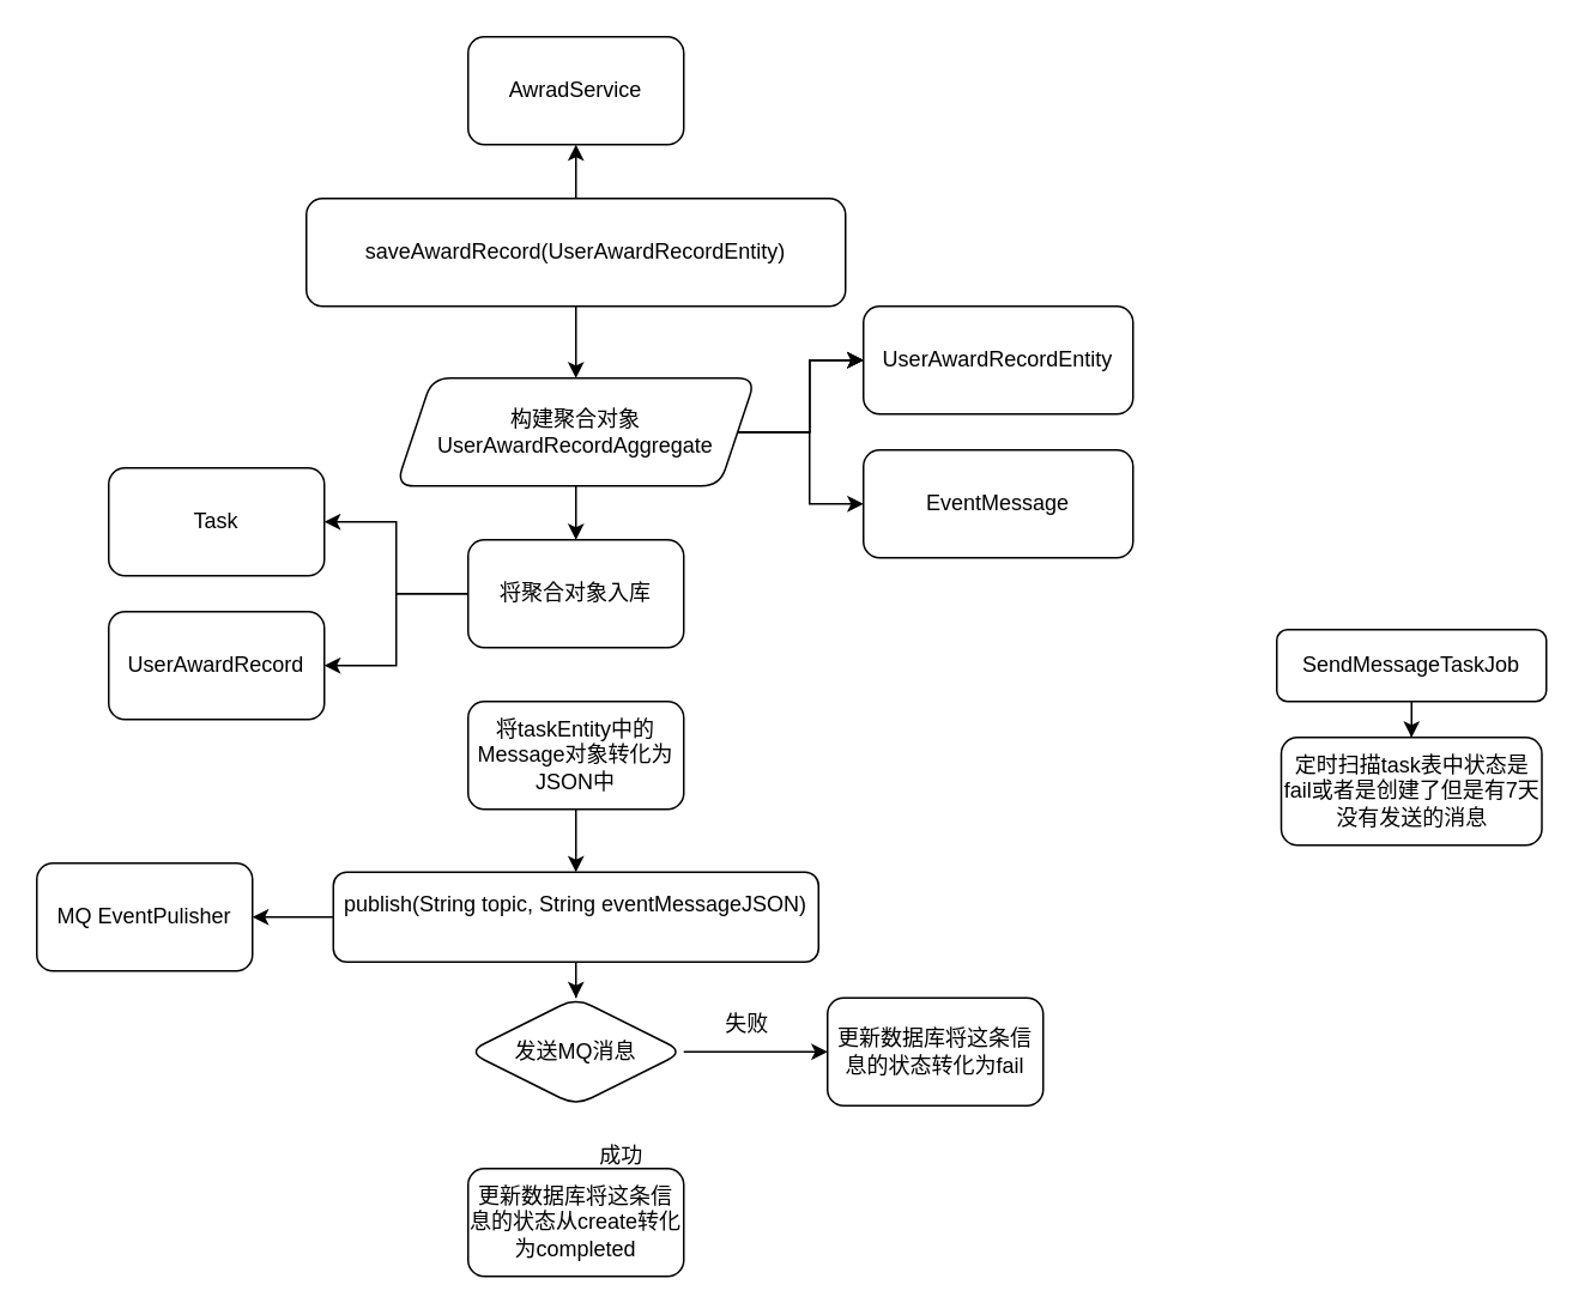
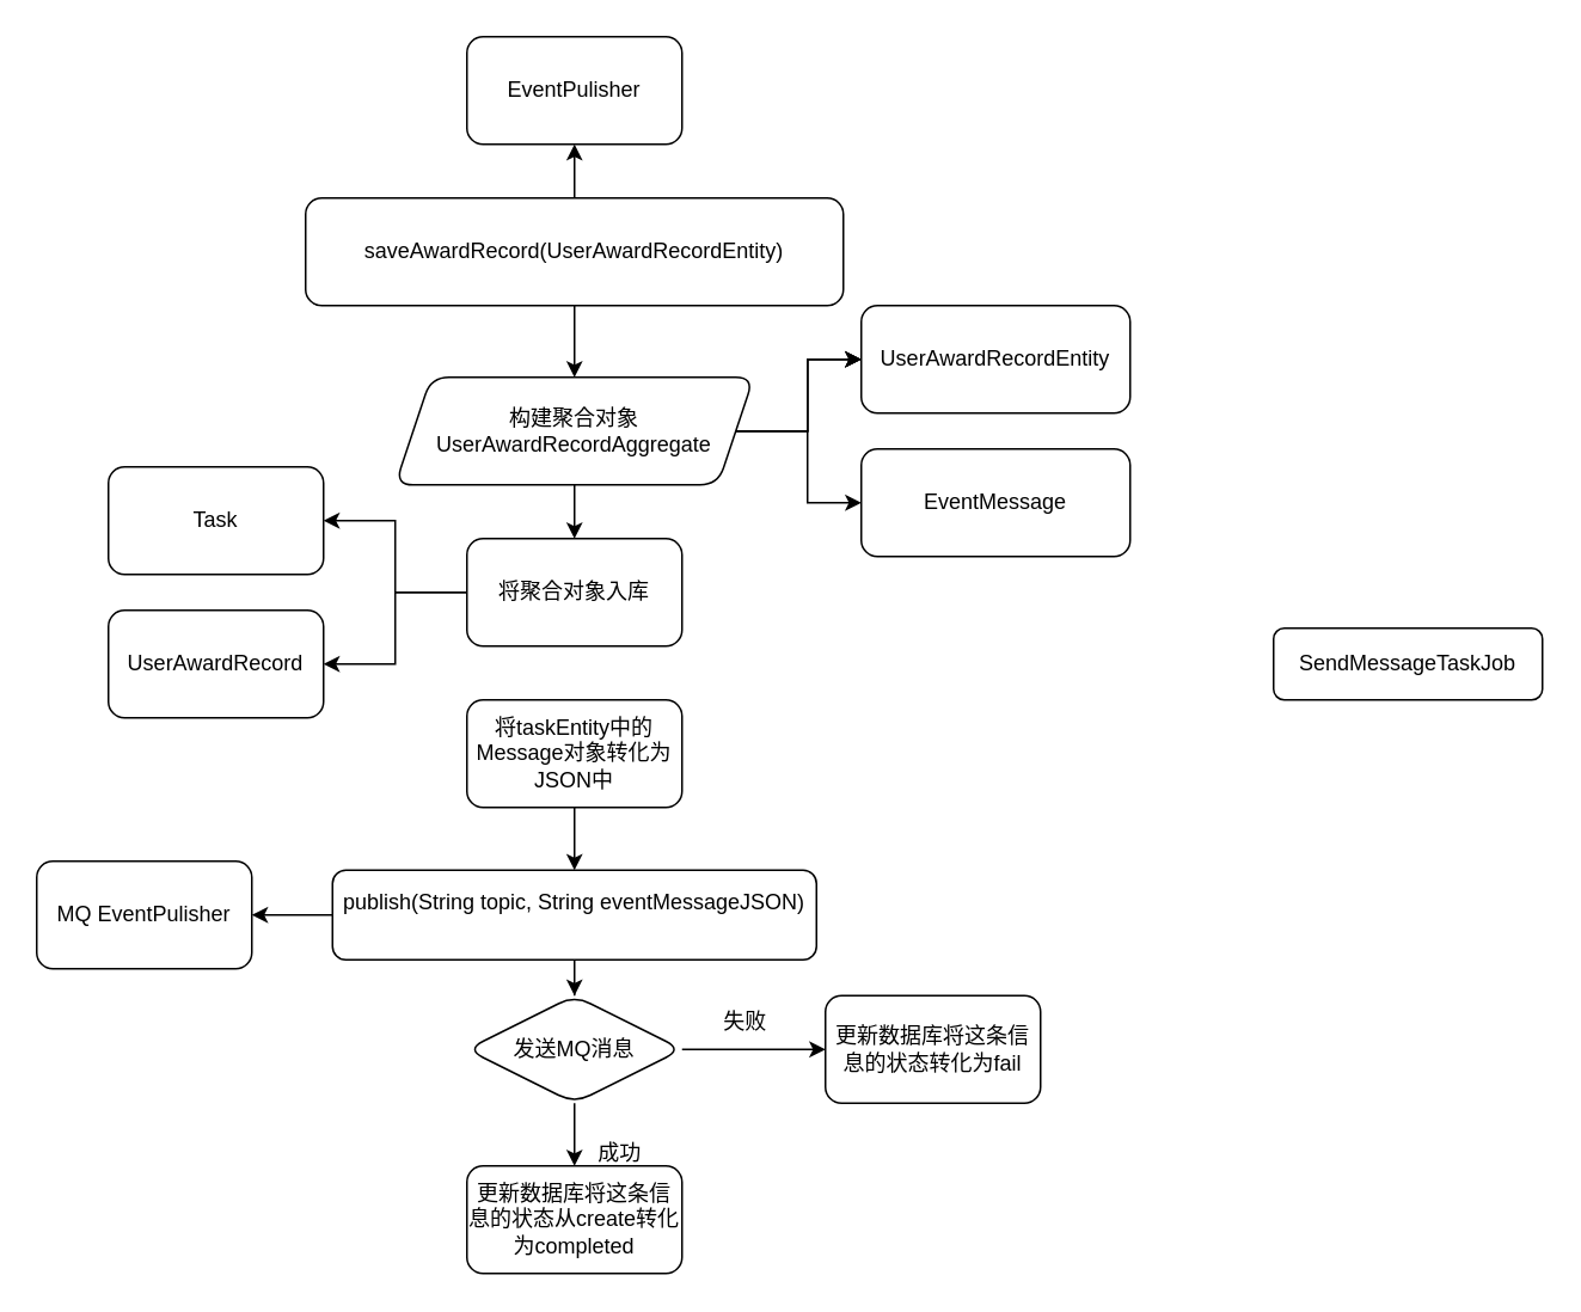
  <mxCell id="0" />
  <mxCell id="1" parent="0" />
  <mxCell id="2" value="MQ EventPulisher" style="rounded=1;whiteSpace=wrap;html=1;" vertex="1" parent="1"><mxGeometry x="20" y="480" width="120" height="60" as="geometry" /></mxCell>
  <mxCell id="3" style="edgeStyle=orthogonalEdgeStyle;rounded=0;orthogonalLoop=1;jettySize=auto;html=1;" edge="1" parent="1" source="5" target="2"><mxGeometry relative="1" as="geometry" /></mxCell>
  <mxCell id="4" style="edgeStyle=orthogonalEdgeStyle;rounded=0;orthogonalLoop=1;jettySize=auto;html=1;entryX=0.5;entryY=0;entryDx=0;entryDy=0;" edge="1" parent="1" source="5" target="25"><mxGeometry relative="1" as="geometry" /></mxCell>
  <mxCell id="5" value="publish(String topic, String eventMessageJSON)&lt;div&gt;&lt;br&gt;&lt;/div&gt;" style="whiteSpace=wrap;html=1;rounded=1;" vertex="1" parent="1"><mxGeometry x="185" y="485" width="270" height="50" as="geometry" /></mxCell>
  <mxCell id="6" value="" style="edgeStyle=orthogonalEdgeStyle;rounded=0;orthogonalLoop=1;jettySize=auto;html=1;" edge="1" parent="1" source="8" target="9"><mxGeometry relative="1" as="geometry" /></mxCell>
  <mxCell id="7" value="" style="edgeStyle=orthogonalEdgeStyle;rounded=0;orthogonalLoop=1;jettySize=auto;html=1;" edge="1" parent="1" source="8" target="15"><mxGeometry relative="1" as="geometry" /></mxCell>
  <mxCell id="8" value="saveAwardRecord(UserAwardRecordEntity)" style="rounded=1;whiteSpace=wrap;html=1;" vertex="1" parent="1"><mxGeometry x="170" y="110" width="300" height="60" as="geometry" /></mxCell>
- <mxCell id="9" value="AwradService" style="whiteSpace=wrap;html=1;rounded=1;" vertex="1" parent="1"><mxGeometry x="260" y="20" width="120" height="60" as="geometry" /></mxCell>
+ <mxCell id="9" value="EventPulisher" style="whiteSpace=wrap;html=1;rounded=1;" vertex="1" parent="1"><mxGeometry x="260" y="20" width="120" height="60" as="geometry" /></mxCell>
  <mxCell id="10" value="" style="edgeStyle=orthogonalEdgeStyle;rounded=0;orthogonalLoop=1;jettySize=auto;html=1;" edge="1" parent="1" source="15" target="18"><mxGeometry relative="1" as="geometry" /></mxCell>
  <mxCell id="11" value="" style="edgeStyle=orthogonalEdgeStyle;rounded=0;orthogonalLoop=1;jettySize=auto;html=1;" edge="1" parent="1" source="15" target="19"><mxGeometry relative="1" as="geometry" /></mxCell>
  <mxCell id="12" value="" style="edgeStyle=orthogonalEdgeStyle;rounded=0;orthogonalLoop=1;jettySize=auto;html=1;" edge="1" parent="1" source="15" target="19"><mxGeometry relative="1" as="geometry" /></mxCell>
  <mxCell id="13" value="" style="edgeStyle=orthogonalEdgeStyle;rounded=0;orthogonalLoop=1;jettySize=auto;html=1;" edge="1" parent="1" source="15" target="19"><mxGeometry relative="1" as="geometry" /></mxCell>
  <mxCell id="14" style="edgeStyle=orthogonalEdgeStyle;rounded=0;orthogonalLoop=1;jettySize=auto;html=1;entryX=0;entryY=0.5;entryDx=0;entryDy=0;" edge="1" parent="1" source="15" target="20"><mxGeometry relative="1" as="geometry" /></mxCell>
  <mxCell id="15" value="构建聚合对象&lt;br&gt;UserAwardRecordAggregate" style="shape=parallelogram;perimeter=parallelogramPerimeter;whiteSpace=wrap;html=1;fixedSize=1;rounded=1;" vertex="1" parent="1"><mxGeometry x="220" y="210" width="200" height="60" as="geometry" /></mxCell>
  <mxCell id="16" style="edgeStyle=orthogonalEdgeStyle;rounded=0;orthogonalLoop=1;jettySize=auto;html=1;entryX=1;entryY=0.5;entryDx=0;entryDy=0;" edge="1" parent="1" source="18" target="26"><mxGeometry relative="1" as="geometry" /></mxCell>
  <mxCell id="17" style="edgeStyle=orthogonalEdgeStyle;rounded=0;orthogonalLoop=1;jettySize=auto;html=1;entryX=1;entryY=0.5;entryDx=0;entryDy=0;" edge="1" parent="1" source="18" target="27"><mxGeometry relative="1" as="geometry" /></mxCell>
  <mxCell id="18" value="将聚合对象入库" style="whiteSpace=wrap;html=1;rounded=1;" vertex="1" parent="1"><mxGeometry x="260" y="300" width="120" height="60" as="geometry" /></mxCell>
  <mxCell id="19" value="UserAwardRecordEntity" style="whiteSpace=wrap;html=1;rounded=1;" vertex="1" parent="1"><mxGeometry x="480" y="170" width="150" height="60" as="geometry" /></mxCell>
  <mxCell id="20" value="EventMessage" style="rounded=1;whiteSpace=wrap;html=1;" vertex="1" parent="1"><mxGeometry x="480" y="250" width="150" height="60" as="geometry" /></mxCell>
  <mxCell id="21" style="edgeStyle=orthogonalEdgeStyle;rounded=0;orthogonalLoop=1;jettySize=auto;html=1;" edge="1" parent="1" source="22" target="5"><mxGeometry relative="1" as="geometry" /></mxCell>
  <mxCell id="22" value="将taskEntity中的Message对象转化为JSON中" style="whiteSpace=wrap;html=1;rounded=1;" vertex="1" parent="1"><mxGeometry x="260" y="390" width="120" height="60" as="geometry" /></mxCell>
+ <mxCell id="23" value="" style="edgeStyle=orthogonalEdgeStyle;rounded=0;orthogonalLoop=1;jettySize=auto;html=1;" edge="1" parent="1" source="25" target="28"><mxGeometry relative="1" as="geometry" /></mxCell>
  <mxCell id="24" value="" style="edgeStyle=orthogonalEdgeStyle;rounded=0;orthogonalLoop=1;jettySize=auto;html=1;" edge="1" parent="1" source="25" target="30"><mxGeometry relative="1" as="geometry" /></mxCell>
  <mxCell id="25" value="发送MQ消息" style="rhombus;whiteSpace=wrap;html=1;rounded=1;" vertex="1" parent="1"><mxGeometry x="260" y="555" width="120" height="60" as="geometry" /></mxCell>
  <mxCell id="26" value="Task" style="rounded=1;whiteSpace=wrap;html=1;" vertex="1" parent="1"><mxGeometry x="60" y="260" width="120" height="60" as="geometry" /></mxCell>
  <mxCell id="27" value="UserAwardRecord" style="rounded=1;whiteSpace=wrap;html=1;" vertex="1" parent="1"><mxGeometry x="60" y="340" width="120" height="60" as="geometry" /></mxCell>
  <mxCell id="28" value="更新数据库将这条信息的状态从create转化为completed" style="rounded=1;whiteSpace=wrap;html=1;" vertex="1" parent="1"><mxGeometry x="260" y="650" width="120" height="60" as="geometry" /></mxCell>
  <mxCell id="29" value="成功" style="text;html=1;align=center;verticalAlign=middle;resizable=0;points=[];autosize=1;strokeColor=none;fillColor=none;" vertex="1" parent="1"><mxGeometry y="628" width="50" height="30" as="geometry" x="320" /></mxCell>
  <mxCell id="30" value="更新数据库将这条信息的状态转化为fail" style="whiteSpace=wrap;html=1;rounded=1;" vertex="1" parent="1"><mxGeometry x="460" y="555" width="120" height="60" as="geometry" /></mxCell>
  <mxCell id="31" value="失败" style="text;html=1;align=center;verticalAlign=middle;resizable=0;points=[];autosize=1;strokeColor=none;fillColor=none;" vertex="1" parent="1"><mxGeometry x="390" y="555" width="50" height="30" as="geometry" /></mxCell>
- <mxCell id="32" value="" style="edgeStyle=orthogonalEdgeStyle;rounded=0;orthogonalLoop=1;jettySize=auto;html=1;" edge="1" parent="1" source="33" target="34"><mxGeometry relative="1" as="geometry" /></mxCell>
  <mxCell id="33" value="SendMessageTaskJob" style="rounded=1;whiteSpace=wrap;html=1;" vertex="1" parent="1"><mxGeometry x="710" y="350" width="150" height="40" as="geometry" /></mxCell>
- <mxCell id="34" value="定时扫描task表中状态是fail或者是创建了但是有7天没有发送的消息" style="whiteSpace=wrap;html=1;rounded=1;" vertex="1" parent="1"><mxGeometry x="712.5" y="410" width="145" height="60" as="geometry" /></mxCell>
